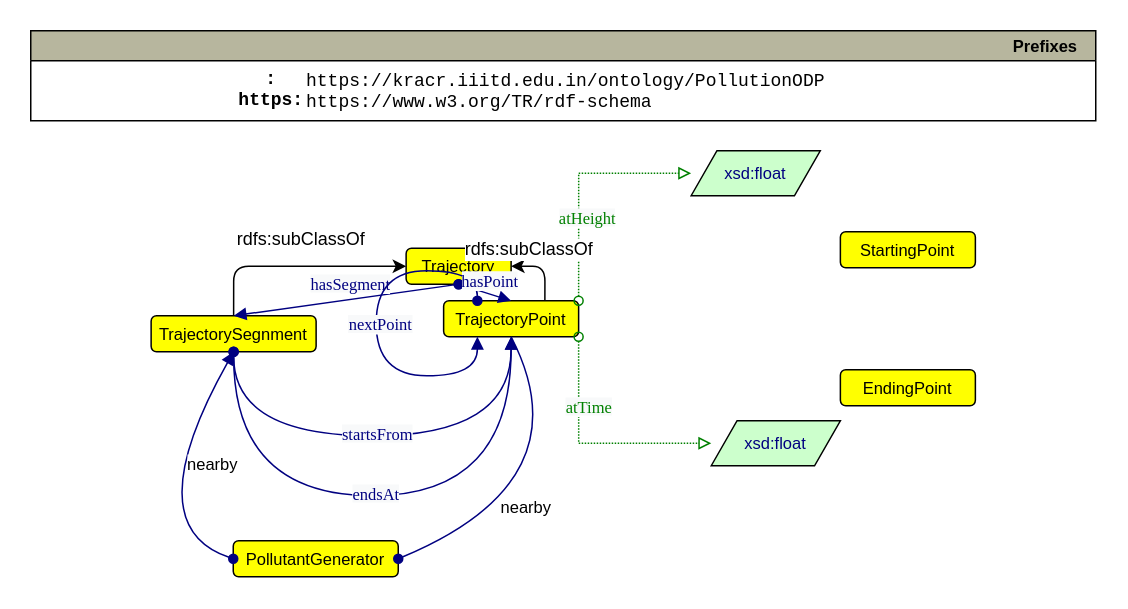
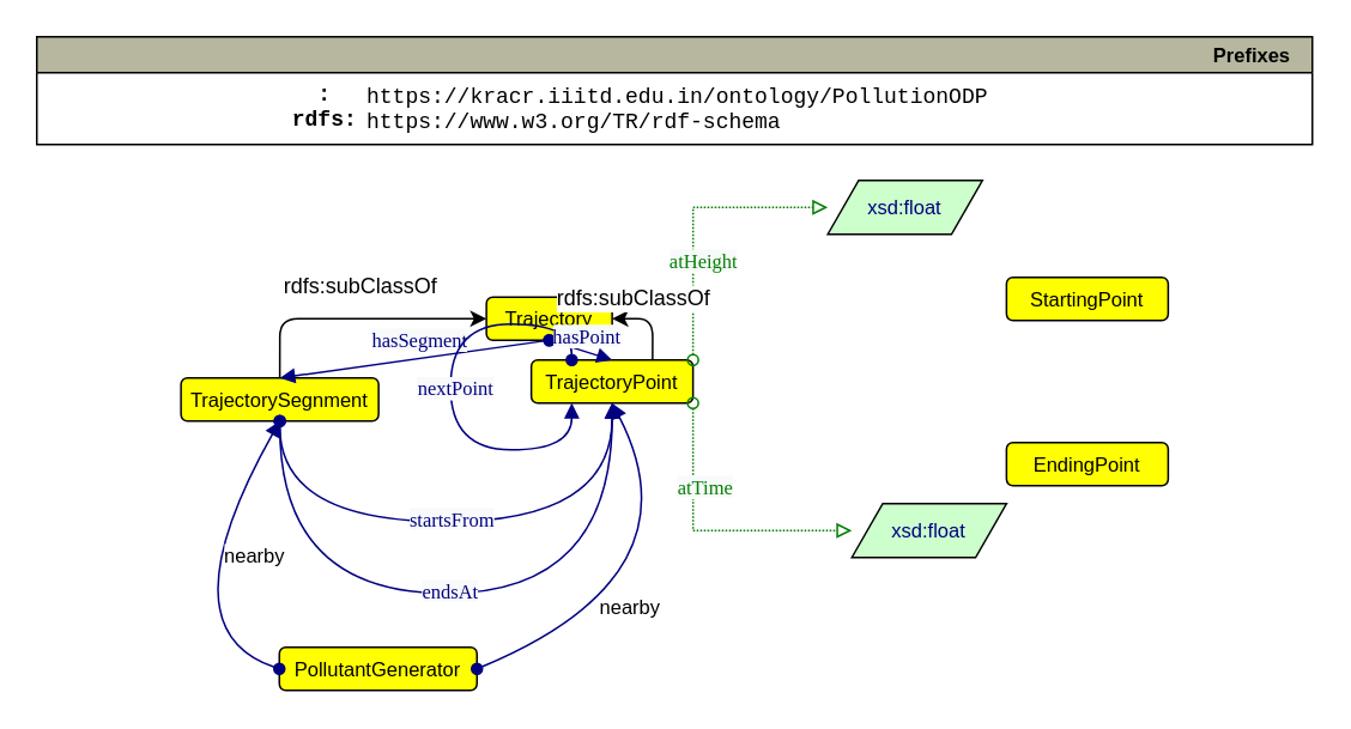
  <mxCell id="0" />
  <mxCell id="1" parent="0" />
  <mxCell id="2" value="Trajectory" style="graphMlID=n4;shape=rect;rounded=1;arcsize=30;fillColor=#ffff00;strokeColor=#000000;strokeWidth=1.0;fontSize=11;" parent="1" vertex="1"><mxGeometry x="270.25" y="165" width="70" height="24" as="geometry" /></mxCell>
  <mxCell id="3" value="TrajectorySegnment" style="graphMlID=n4;shape=rect;rounded=1;arcsize=30;fillColor=#ffff00;strokeColor=#000000;strokeWidth=1.0;fontSize=11;" parent="1" vertex="1"><mxGeometry x="100.25" y="210" width="110" height="24" as="geometry" /></mxCell>
  <mxCell id="4" value="" style="graphMlID=e0;rounded=0;endArrow=block;strokeColor=#000080;strokeWidth=1.0;startArrow=oval;startFill=1;endFill=1;exitX=0.5;exitY=1;exitDx=0;exitDy=0;entryX=0.5;entryY=0;entryDx=0;entryDy=0;fontSize=11;" parent="1" source="2" target="3" edge="1"><mxGeometry relative="1" as="geometry"><mxPoint x="280.25" y="250.082" as="sourcePoint" /><mxPoint x="431.25" y="250" as="targetPoint" /></mxGeometry></mxCell>
  <mxCell id="5" value="&lt;span style=&quot;color: rgb(0, 0, 128); font-family: dialog; font-size: 11px; background-color: rgb(248, 249, 250);&quot;&gt;hasSegment&lt;/span&gt;" style="text;html=1;align=center;verticalAlign=middle;resizable=0;points=[];labelBackgroundColor=#ffffff;fontSize=11;" parent="4" vertex="1" connectable="0"><mxGeometry x="-0.017" y="2" relative="1" as="geometry"><mxPoint y="-13" as="offset" /></mxGeometry></mxCell>
  <mxCell id="6" value="TrajectoryPoint" style="graphMlID=n4;shape=rect;rounded=1;arcsize=30;fillColor=#ffff00;strokeColor=#000000;strokeWidth=1.0;fontSize=11;" parent="1" vertex="1"><mxGeometry x="295.25" y="200" width="90" height="24" as="geometry" /></mxCell>
  <mxCell id="7" value="" style="graphMlID=e0;rounded=0;endArrow=block;strokeColor=#000080;strokeWidth=1.0;startArrow=oval;startFill=1;endFill=1;fontSize=11;entryX=0.25;entryY=1;entryDx=0;entryDy=0;edgeStyle=orthogonalEdgeStyle;curved=1;exitX=0.25;exitY=0;exitDx=0;exitDy=0;" parent="1" source="6" target="6" edge="1"><mxGeometry relative="1" as="geometry"><mxPoint x="380.25" y="170" as="sourcePoint" /><mxPoint x="416.25" y="190" as="targetPoint" /><Array as="points"><mxPoint x="318.25" y="180" /><mxPoint x="250.25" y="180" /><mxPoint x="250.25" y="250" /><mxPoint x="318.25" y="250" /></Array></mxGeometry></mxCell>
  <mxCell id="8" value="&lt;span style=&quot;color: rgb(0 , 0 , 128) ; font-family: &amp;#34;dialog&amp;#34; ; font-size: 11px ; background-color: rgb(248 , 249 , 250)&quot;&gt;nextPoint&lt;/span&gt;" style="text;html=1;align=center;verticalAlign=middle;resizable=0;points=[];labelBackgroundColor=#ffffff;fontSize=11;" parent="7" vertex="1" connectable="0"><mxGeometry x="-0.017" y="2" relative="1" as="geometry"><mxPoint as="offset" /></mxGeometry></mxCell>
  <mxCell id="9" value="" style="graphMlID=e0;rounded=0;endArrow=block;strokeColor=#000080;strokeWidth=1.0;startArrow=oval;startFill=1;endFill=1;fontSize=11;entryX=0.5;entryY=0;entryDx=0;entryDy=0;exitX=0.5;exitY=1;exitDx=0;exitDy=0;" parent="1" source="2" target="6" edge="1"><mxGeometry relative="1" as="geometry"><mxPoint x="265.25" y="124.082" as="sourcePoint" /><mxPoint x="416.25" y="124" as="targetPoint" /></mxGeometry></mxCell>
  <mxCell id="10" value="&lt;span style=&quot;color: rgb(0 , 0 , 128) ; font-family: &amp;#34;dialog&amp;#34; ; font-size: 11px ; background-color: rgb(248 , 249 , 250)&quot;&gt;hasPoint&lt;/span&gt;" style="text;html=1;align=center;verticalAlign=middle;resizable=0;points=[];labelBackgroundColor=#ffffff;fontSize=11;" parent="9" vertex="1" connectable="0"><mxGeometry x="-0.017" y="2" relative="1" as="geometry"><mxPoint x="2" y="-6" as="offset" /></mxGeometry></mxCell>
  <mxCell id="11" value="" style="graphMlID=e0;rounded=0;endArrow=block;strokeColor=#000080;strokeWidth=1.0;startArrow=oval;startFill=1;endFill=1;fontSize=11;entryX=0.5;entryY=1;entryDx=0;entryDy=0;edgeStyle=orthogonalEdgeStyle;curved=1;exitX=0.5;exitY=1;exitDx=0;exitDy=0;" parent="1" source="3" target="6" edge="1"><mxGeometry relative="1" as="geometry"><mxPoint x="179.75" y="270.082" as="sourcePoint" /><mxPoint x="330.75" y="270" as="targetPoint" /><Array as="points"><mxPoint x="155.25" y="330" /><mxPoint x="340.25" y="330" /></Array></mxGeometry></mxCell>
  <mxCell id="12" value="&lt;span style=&quot;color: rgb(0 , 0 , 128) ; font-family: &amp;#34;dialog&amp;#34; ; font-size: 11px ; background-color: rgb(248 , 249 , 250)&quot;&gt;endsAt&lt;/span&gt;" style="text;html=1;align=center;verticalAlign=middle;resizable=0;points=[];labelBackgroundColor=#ffffff;fontSize=11;" parent="11" vertex="1" connectable="0"><mxGeometry x="-0.017" y="2" relative="1" as="geometry"><mxPoint as="offset" /></mxGeometry></mxCell>
  <mxCell id="13" value="" style="graphMlID=e0;rounded=0;endArrow=block;strokeColor=#000080;strokeWidth=1.0;startArrow=oval;startFill=1;endFill=1;fontSize=11;entryX=0.5;entryY=1;entryDx=0;entryDy=0;edgeStyle=orthogonalEdgeStyle;curved=1;exitX=0.5;exitY=1;exitDx=0;exitDy=0;" parent="1" edge="1"><mxGeometry relative="1" as="geometry"><mxPoint x="155.25" y="234" as="sourcePoint" /><mxPoint x="340.25" y="224" as="targetPoint" /><Array as="points"><mxPoint x="155.25" y="290" /><mxPoint x="340.25" y="290" /></Array></mxGeometry></mxCell>
  <mxCell id="14" value="&lt;span style=&quot;color: rgb(0 , 0 , 128) ; font-family: &amp;#34;dialog&amp;#34; ; font-size: 11px ; background-color: rgb(248 , 249 , 250)&quot;&gt;startsFrom&lt;/span&gt;" style="text;html=1;align=center;verticalAlign=middle;resizable=0;points=[];labelBackgroundColor=#ffffff;fontSize=11;" parent="13" vertex="1" connectable="0"><mxGeometry x="-0.017" y="2" relative="1" as="geometry"><mxPoint as="offset" /></mxGeometry></mxCell>
  <mxCell id="15" value="StartingPoint" style="graphMlID=n4;shape=rect;rounded=1;arcsize=30;fillColor=#ffff00;strokeColor=#000000;strokeWidth=1.0;fontSize=11;" parent="1" vertex="1"><mxGeometry x="559.75" y="154" width="90" height="24" as="geometry" /></mxCell>
  <mxCell id="16" value="EndingPoint" style="graphMlID=n4;shape=rect;rounded=1;arcsize=30;fillColor=#ffff00;strokeColor=#000000;strokeWidth=1.0;fontSize=11;" parent="1" vertex="1"><mxGeometry x="559.75" y="246" width="90" height="24" as="geometry" /></mxCell>
  <mxCell id="17" value="Prefixes" style="graphMlID=n0;shape=swimlane;startSize=20;fillColor=#b7b69e;strokeColor=#000000;strokeWidth=1.0;align=right;spacingRight=10;fontStyle=1;fontSize=11;" vertex="1" parent="1"><mxGeometry x="20" width="710" height="60" as="geometry" y="20" /></mxCell>
- <mxCell id="18" value="&lt;b&gt;:&lt;/b&gt;&lt;b&gt;&lt;br&gt;&lt;/b&gt;&lt;b&gt;https:&lt;br&gt;&lt;/b&gt;&lt;b&gt;&lt;br&gt;&lt;br&gt;&lt;/b&gt;" style="text;html=1;align=center;verticalAlign=middle;resizable=0;points=[];autosize=1;fontFamily=Courier New;" vertex="1" parent="17"><mxGeometry x="129.996" y="19" width="60" height="70" as="geometry" /></mxCell>
+ <mxCell id="18" value="&lt;b&gt;:&lt;/b&gt;&lt;b&gt;&lt;br&gt;&lt;/b&gt;&lt;b&gt;rdfs:&lt;br&gt;&lt;/b&gt;&lt;b&gt;&lt;br&gt;&lt;br&gt;&lt;/b&gt;" style="text;html=1;align=center;verticalAlign=middle;resizable=0;points=[];autosize=1;fontFamily=Courier New;" vertex="1" parent="17"><mxGeometry x="129.996" y="19" width="60" height="70" as="geometry" /></mxCell>
  <mxCell id="19" value="https://kracr.iiitd.edu.in/ontology/PollutionODP&lt;br&gt;https://www.w3.org/TR/rdf-schema&lt;br&gt;&lt;br&gt;" style="text;html=1;align=left;verticalAlign=middle;resizable=0;points=[];autosize=1;fontFamily=Courier New;rounded=1;glass=0;" vertex="1" parent="17"><mxGeometry x="182" y="18" width="370" height="60" as="geometry" /></mxCell>
  <mxCell id="20" value="xsd:float" style="graphMlID=n6;shape=parallelogram;fillColor=#ccffcc;strokeColor=#000000;strokeWidth=1.0;fontSize=11;fontColor=#000080;" vertex="1" parent="1"><mxGeometry x="460.25" y="100" width="86.09" height="30" as="geometry" /></mxCell>
  <mxCell id="21" value="" style="graphMlID=e6;rounded=0;endArrow=block;strokeColor=#008000;dashed=1;dashPattern=1 1;strokeWidth=1.0;startArrow=oval;startFill=0;endFill=0;fontSize=11;fontColor=#000080;entryX=0;entryY=0.5;entryDx=0;entryDy=0;exitX=1;exitY=0;exitDx=0;exitDy=0;edgeStyle=orthogonalEdgeStyle;" edge="1" parent="1" target="20" source="6"><mxGeometry relative="1" as="geometry"><mxPoint x="857.05" y="394.92" as="sourcePoint" /><mxPoint x="926.25" y="240" as="targetPoint" /></mxGeometry></mxCell>
  <mxCell id="22" value="&lt;div&gt;&lt;span style=&quot;color: rgb(0 , 128 , 0) ; font-family: &amp;quot;dialog&amp;quot; ; font-size: 11px ; background-color: rgb(248 , 249 , 250)&quot;&gt;atHeight&lt;/span&gt;&lt;/div&gt;" style="text;html=1;align=center;verticalAlign=middle;resizable=0;points=[];labelBackgroundColor=#ffffff;fontSize=11;" vertex="1" connectable="0" parent="21"><mxGeometry x="-0.087" y="3" relative="1" as="geometry"><mxPoint x="8" y="18" as="offset" /></mxGeometry></mxCell>
  <mxCell id="23" value="xsd:float" style="graphMlID=n6;shape=parallelogram;fillColor=#ccffcc;strokeColor=#000000;strokeWidth=1.0;fontSize=11;fontColor=#000080;" vertex="1" parent="1"><mxGeometry x="473.66" y="280" width="86.09" height="30" as="geometry" /></mxCell>
  <mxCell id="24" value="" style="graphMlID=e6;rounded=0;endArrow=block;strokeColor=#008000;dashed=1;dashPattern=1 1;strokeWidth=1.0;startArrow=oval;startFill=0;endFill=0;fontSize=11;fontColor=#000080;entryX=0;entryY=0.5;entryDx=0;entryDy=0;exitX=1;exitY=1;exitDx=0;exitDy=0;edgeStyle=orthogonalEdgeStyle;" edge="1" parent="1" target="23" source="6"><mxGeometry relative="1" as="geometry"><mxPoint x="350.25" y="390" as="sourcePoint" /><mxPoint x="913.75" y="430" as="targetPoint" /></mxGeometry></mxCell>
  <mxCell id="25" value="&lt;div&gt;&lt;span style=&quot;color: rgb(0 , 128 , 0) ; font-family: &amp;quot;dialog&amp;quot; ; font-size: 11px ; background-color: rgb(248 , 249 , 250)&quot;&gt;atTime&lt;/span&gt;&lt;/div&gt;" style="text;html=1;align=center;verticalAlign=middle;resizable=0;points=[];labelBackgroundColor=#ffffff;fontSize=11;" vertex="1" connectable="0" parent="24"><mxGeometry x="-0.087" y="3" relative="1" as="geometry"><mxPoint x="4" y="-22" as="offset" /></mxGeometry></mxCell>
  <mxCell id="26" value="" style="endArrow=none;html=1;textDirection=ltr;fontSize=11;strokeWidth=1;exitX=0;exitY=0.5;exitDx=0;exitDy=0;endFill=0;entryX=0.5;entryY=0;entryDx=0;entryDy=0;startArrow=classic;startFill=1;rounded=1;edgeStyle=orthogonalEdgeStyle;" edge="1" parent="1" source="2" target="3"><mxGeometry width="50" height="50" relative="1" as="geometry"><mxPoint x="10.25" y="320" as="sourcePoint" /><mxPoint x="184.75" y="366" as="targetPoint" /></mxGeometry></mxCell>
  <mxCell id="27" value="rdfs:subClassOf" style="text;html=1;align=center;verticalAlign=middle;resizable=0;points=[];labelBackgroundColor=#ffffff;rotation=0;" vertex="1" connectable="0" parent="26"><mxGeometry x="-0.221" relative="1" as="geometry"><mxPoint x="-13" y="-19" as="offset" /></mxGeometry></mxCell>
  <mxCell id="28" value="" style="endArrow=none;html=1;textDirection=ltr;fontSize=11;strokeWidth=1;exitX=1;exitY=0.5;exitDx=0;exitDy=0;endFill=0;entryX=0.75;entryY=0;entryDx=0;entryDy=0;startArrow=classic;startFill=1;rounded=1;edgeStyle=orthogonalEdgeStyle;" edge="1" parent="1" source="2" target="6"><mxGeometry width="50" height="50" relative="1" as="geometry"><mxPoint x="85.25" y="124" as="sourcePoint" /><mxPoint x="30.25" y="222" as="targetPoint" /></mxGeometry></mxCell>
  <mxCell id="29" value="rdfs:subClassOf" style="text;html=1;align=center;verticalAlign=middle;resizable=0;points=[];labelBackgroundColor=#ffffff;rotation=0;" vertex="1" connectable="0" parent="28"><mxGeometry x="-0.221" relative="1" as="geometry"><mxPoint x="-7" y="-12" as="offset" /></mxGeometry></mxCell>
  <mxCell id="30" value="PollutantGenerator" style="graphMlID=n4;shape=rect;rounded=1;arcsize=30;fillColor=#ffff00;strokeColor=#000000;strokeWidth=1.0;fontSize=11;" vertex="1" parent="1"><mxGeometry x="155" y="360" width="110" height="24" as="geometry" /></mxCell>
  <mxCell id="31" value="" style="graphMlID=e0;endArrow=oval;strokeColor=#000080;strokeWidth=1.0;startArrow=block;startFill=1;endFill=1;exitX=0.5;exitY=1;exitDx=0;exitDy=0;entryX=0;entryY=0.5;entryDx=0;entryDy=0;fontSize=11;curved=1;" edge="1" parent="1" source="3" target="30"><mxGeometry relative="1" as="geometry"><mxPoint x="150" y="298" as="sourcePoint" /><mxPoint x="60" y="384" as="targetPoint" /><Array as="points"><mxPoint x="90" y="350" /></Array></mxGeometry></mxCell>
  <mxCell id="32" value="nearby" style="text;html=1;align=center;verticalAlign=middle;resizable=0;points=[];labelBackgroundColor=#ffffff;fontSize=11;" vertex="1" connectable="0" parent="31"><mxGeometry x="-0.017" y="2" relative="1" as="geometry"><mxPoint x="32" y="-13" as="offset" /></mxGeometry></mxCell>
- <mxCell id="33" value="" style="graphMlID=e0;endArrow=none;strokeColor=#000080;strokeWidth=1.0;startArrow=oval;startFill=1;endFill=1;exitX=1;exitY=0.5;exitDx=0;exitDy=0;entryX=0.5;entryY=1;entryDx=0;entryDy=0;fontSize=11;curved=1;" edge="1" parent="1" source="30" target="6"><mxGeometry relative="1" as="geometry"><mxPoint x="375.25" y="330" as="sourcePoint" /><mxPoint x="420" y="468" as="targetPoint" /><Array as="points"><mxPoint x="390" y="320" /></Array></mxGeometry></mxCell>
+ <mxCell id="33" value="" style="graphMlID=e0;endArrow=block;strokeColor=#000080;strokeWidth=1.0;startArrow=oval;startFill=1;endFill=1;exitX=1;exitY=0.5;exitDx=0;exitDy=0;entryX=0.5;entryY=1;entryDx=0;entryDy=0;fontSize=11;curved=1;" edge="1" parent="1" source="30" target="6"><mxGeometry relative="1" as="geometry"><mxPoint x="375.25" y="330" as="sourcePoint" /><mxPoint x="420" y="468" as="targetPoint" /><Array as="points"><mxPoint x="390" y="320" /></Array></mxGeometry></mxCell>
  <mxCell id="34" value="nearby" style="text;html=1;align=center;verticalAlign=middle;resizable=0;points=[];labelBackgroundColor=#ffffff;fontSize=11;" vertex="1" connectable="0" parent="33"><mxGeometry x="-0.017" y="2" relative="1" as="geometry"><mxPoint x="-26" y="13" as="offset" /></mxGeometry></mxCell>
